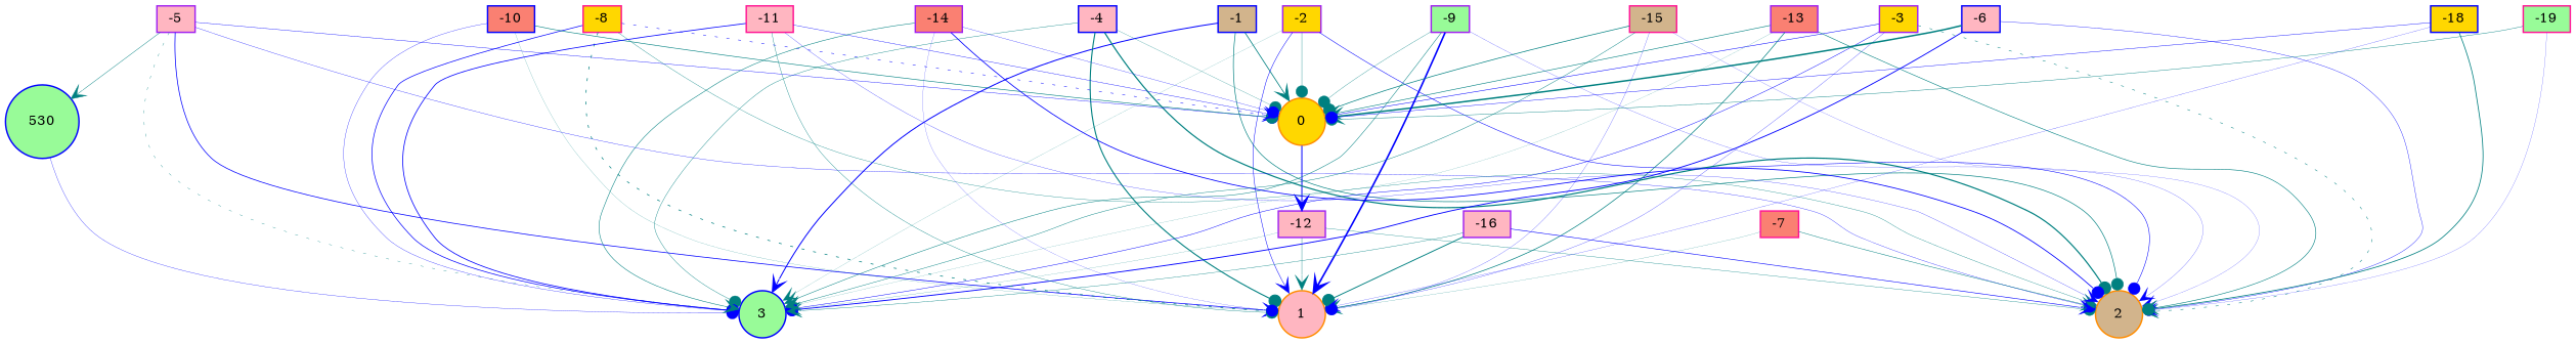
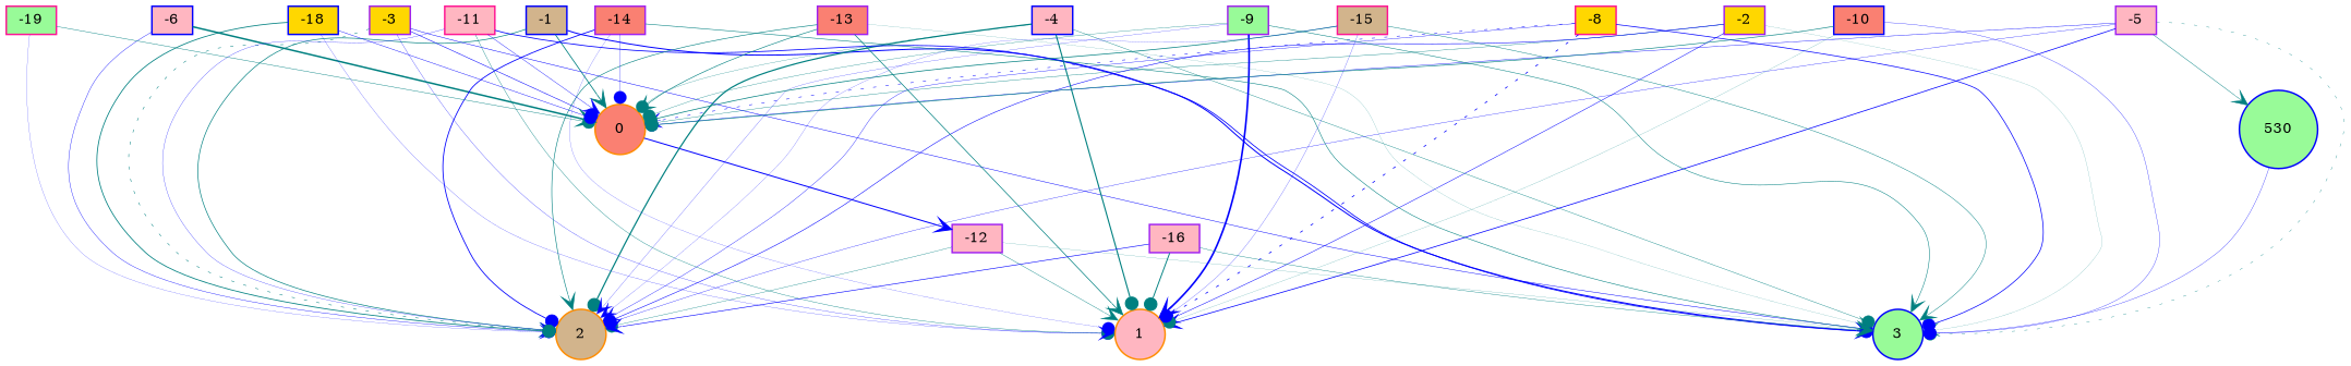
  digraph {
    node [color=purple fillcolor=lightpink fontsize=9 shape=box style=filled]
    edge [arrowhead=dot color=teal style=solid]
    -1 [color=blue fillcolor=tan height=0.2 width=0.2]
-   0 [color=darkorange fillcolor=gold height=0.2 shape=circle width=0.2]
+   0 [color=darkorange fillcolor=salmon height=0.2 shape=circle width=0.2]
    2 [color=darkorange fillcolor=tan height=0.2 shape=circle width=0.2]
    3 [color=blue fillcolor=palegreen height=0.2 shape=circle width=0.2]
    -12 [height=0.2 width=0.2]
    -2 [fillcolor=gold height=0.2 width=0.2]
    1 [color=darkorange height=0.2 shape=circle width=0.2]
    -3 [fillcolor=gold height=0.2 width=0.2]
    -4 [color=blue height=0.2 width=0.2]
    -5 [height=0.2 width=0.2]
    530 [color=blue fillcolor=palegreen height=0.2 shape=circle width=0.2]
    -6 [color=blue height=0.2 width=0.2]
-   -7 [color=deeppink fillcolor=salmon height=0.2 width=0.2]
    -8 [color=deeppink fillcolor=gold height=0.2 width=0.2]
    -9 [fillcolor=palegreen height=0.2 width=0.2]
    -10 [color=blue fillcolor=salmon height=0.2 width=0.2]
    -11 [color=deeppink height=0.2 width=0.2]
    -13 [fillcolor=salmon height=0.2 width=0.2]
    -14 [fillcolor=salmon height=0.2 width=0.2]
    -15 [color=deeppink fillcolor=tan height=0.2 width=0.2]
    -16 [height=0.2 width=0.2]
    n22 [color=deeppink fillcolor=palegreen height=0.2 label=-19 width=0.2]
    -18 [color=blue fillcolor=gold height=0.2 width=0.2]
    -1 -> 0 [arrowhead=vee penwidth=0.5480847073280417]
    -1 -> 2 [penwidth=0.4572587966831494]
    -1 -> 3 [arrowhead=vee color=blue penwidth=0.6810702684038203]
    0 -> -12 [arrowhead=vee color=blue penwidth=0.6877264411842107]
    -12 -> 2 [penwidth=0.236268699307795]
    -12 -> 3 [arrowhead=vee penwidth=0.11411887692936676]
    -12 -> 1 [arrowhead=vee penwidth=0.266173662383154]
    -2 -> 0 [penwidth=0.25240501443588054]
    -2 -> 2 [color=blue penwidth=0.3600000077030586]
    -2 -> 3 [arrowhead=vee penwidth=0.10070607813362677]
    -2 -> 1 [arrowhead=vee color=blue penwidth=0.33117122183380143]
    -3 -> 0 [color=blue penwidth=0.3453120479195062]
    -3 -> 2 [arrowhead=vee penwidth=0.34514066141512967 style=dotted]
    -3 -> 3 [color=blue penwidth=0.3168499018351759]
    -3 -> 1 [color=blue penwidth=0.1769828286414782]
    -4 -> 0 [penwidth=0.17811265945362703]
    -4 -> 2 [penwidth=0.822679432656557]
    -4 -> 3 [penwidth=0.2675828416833877]
    -4 -> 1 [penwidth=0.7563879204190497]
    -5 -> 0 [color=blue penwidth=0.2609246308050499]
    -5 -> 2 [color=blue penwidth=0.21090928907142686]
    -5 -> 3 [penwidth=0.22767122585565103 style=dotted]
    -5 -> 1 [arrowhead=vee color=blue penwidth=0.5006445165724662]
    -5 -> 530 [arrowhead=vee penwidth=0.30000000000000004]
    530 -> 3 [color=blue penwidth=0.20137346582402407]
    -6 -> 0 [arrowhead=vee penwidth=1.033433726633896]
    -6 -> 2 [color=blue penwidth=0.25300942430738105]
-   -6 -> 3 [color=blue penwidth=0.616198338197553]
-   -7 -> 2 [arrowhead=vee penwidth=0.32974139863840257]
-   -7 -> 1 [penwidth=0.12607811566085791]
    -8 -> 0 [arrowhead=vee color=blue penwidth=0.3361001986730545 style=dotted]
-   -8 -> 2 [arrowhead=vee penwidth=0.23860535205243277]
+   -8 -> 2 [arrowhead=vee color=blue penwidth=0.23860535205243277]
    -8 -> 3 [color=blue penwidth=0.48073558618278267]
-   -8 -> 1 [penwidth=0.5033616035518708 style=dotted]
+   -8 -> 1 [color=blue penwidth=0.5033616035518708 style=dotted]
    -9 -> 0 [penwidth=0.21858262272369222]
    -9 -> 2 [arrowhead=vee color=blue penwidth=0.1419122952875923]
    -9 -> 3 [arrowhead=vee penwidth=0.3460657466714748]
    -9 -> 1 [arrowhead=vee color=blue penwidth=1.1131590845531238]
    -10 -> 0 [penwidth=0.41716926606100235]
    -10 -> 3 [color=blue penwidth=0.20278491679422378]
    -10 -> 1 [penwidth=0.1174721096102348]
    -11 -> 0 [arrowhead=vee color=blue penwidth=0.2553066542438819]
    -11 -> 2 [arrowhead=vee color=blue penwidth=0.17489836564640265]
    -11 -> 3 [color=blue penwidth=0.53571517436134]
    -11 -> 1 [penwidth=0.25442770709686113]
    -13 -> 0 [arrowhead=vee penwidth=0.41319424624576584]
    -13 -> 2 [arrowhead=vee penwidth=0.4043180622962199]
    -13 -> 3 [arrowhead=vee penwidth=0.101503580911735]
    -13 -> 1 [arrowhead=vee penwidth=0.48033054119841345]
    -14 -> 0 [color=blue penwidth=0.18761639183798617]
    -14 -> 2 [color=blue penwidth=0.5582673758345637]
    -14 -> 3 [arrowhead=vee penwidth=0.36890434280119444]
    -14 -> 1 [color=blue penwidth=0.11768161220851336]
    -15 -> 0 [penwidth=0.4857562180671262]
    -15 -> 2 [arrowhead=vee color=blue penwidth=0.11984843415567821]
    -15 -> 3 [arrowhead=vee penwidth=0.3071393402355783]
    -15 -> 1 [color=blue penwidth=0.14716411669798646]
    -16 -> 2 [arrowhead=vee color=blue penwidth=0.3969816705756406]
    -16 -> 3 [arrowhead=vee penwidth=0.2579057382415051]
    -16 -> 1 [penwidth=0.6427808224865554]
    n22 -> 0 [penwidth=0.2871068393034464]
    n22 -> 2 [arrowhead=vee color=blue penwidth=0.12005856206153245]
    -18 -> 0 [color=blue penwidth=0.28142550725806337]
    -18 -> 2 [penwidth=0.545025991843225]
    -18 -> 1 [arrowhead=vee color=blue penwidth=0.13808745778895926]
  }
